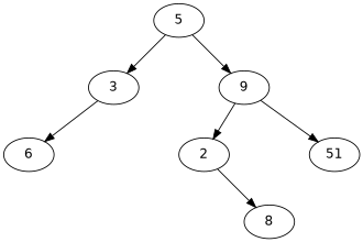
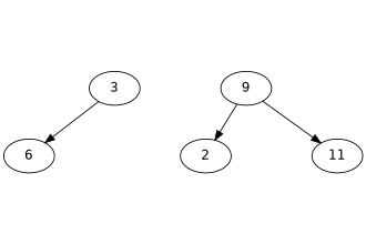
  digraph {
    fontname=Helvetica
    node [fontname=Helvetica]
    edge [fontname=Helvetica style=invis]
    m5 [style=invis width=0.1]
    n2 [label=3]
    9
    l4 [style=invis width=0.1]
    n5 [label=6]
    r4 [style=invis width=0.1]
    m9 [style=invis width=0.1]
    n8 [label=2]
-   11 [label=51]
+   11
    l7 [style=invis width=0.1]
    m7 [style=invis width=0.1]
-   8
-   5
    subgraph sub_1 {
      rank=same
      m5
      n2
      9
    }
    subgraph sub_2 {
      rank=same
      l4
      n5
      r4
    }
    subgraph sub_3 {
      rank=same
      m9
      n8
      11
    }
    subgraph sub_4 {
      rank=same
      l7
      m7
-     8
    }
    m5 -> 9
    n2 -> m5
    n2 -> l4
    n2 -> n5 [style=""]
    n2 -> r4
    9 -> m9
    9 -> n8 [style=""]
    9 -> 11 [style=""]
    l4 -> r4
    n5 -> l4
    m9 -> 11
    n8 -> m9
    n8 -> l7
    n8 -> m7
-   n8 -> 8 [style=""]
    l7 -> m7
-   m7 -> 8
-   5 -> m5
-   5 -> n2 [style=""]
-   5 -> 9 [style=""]
  }
